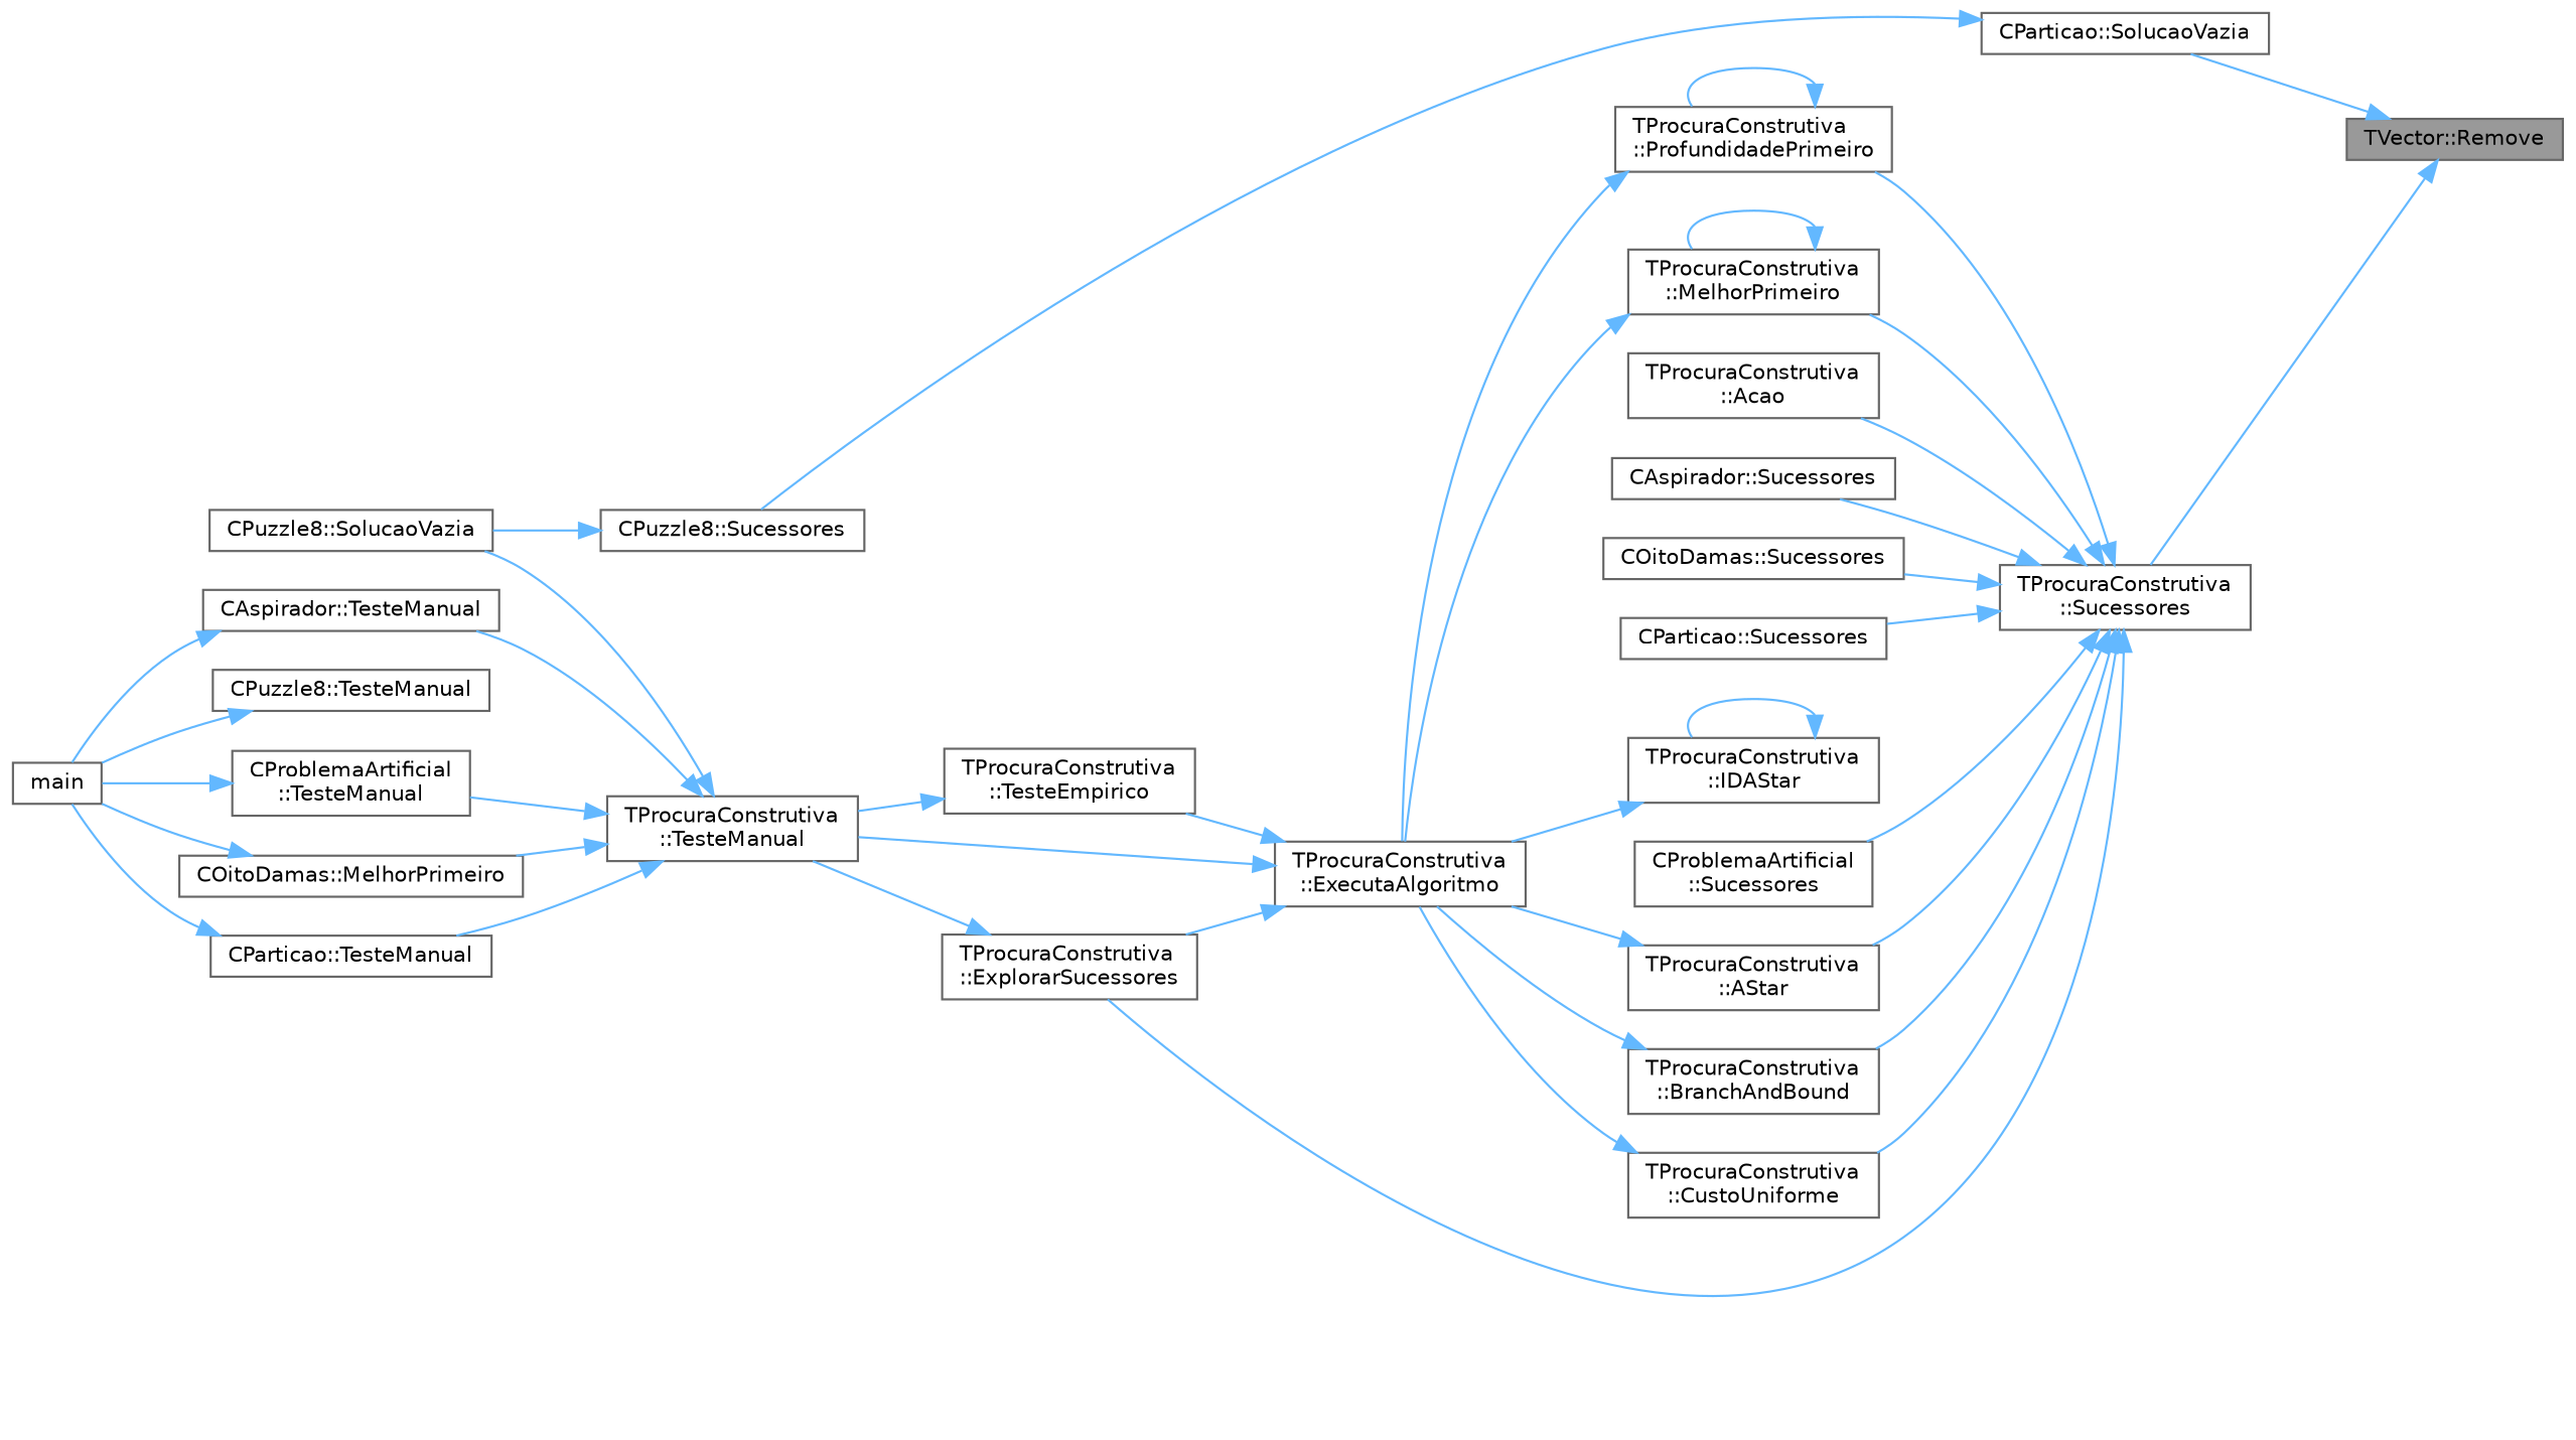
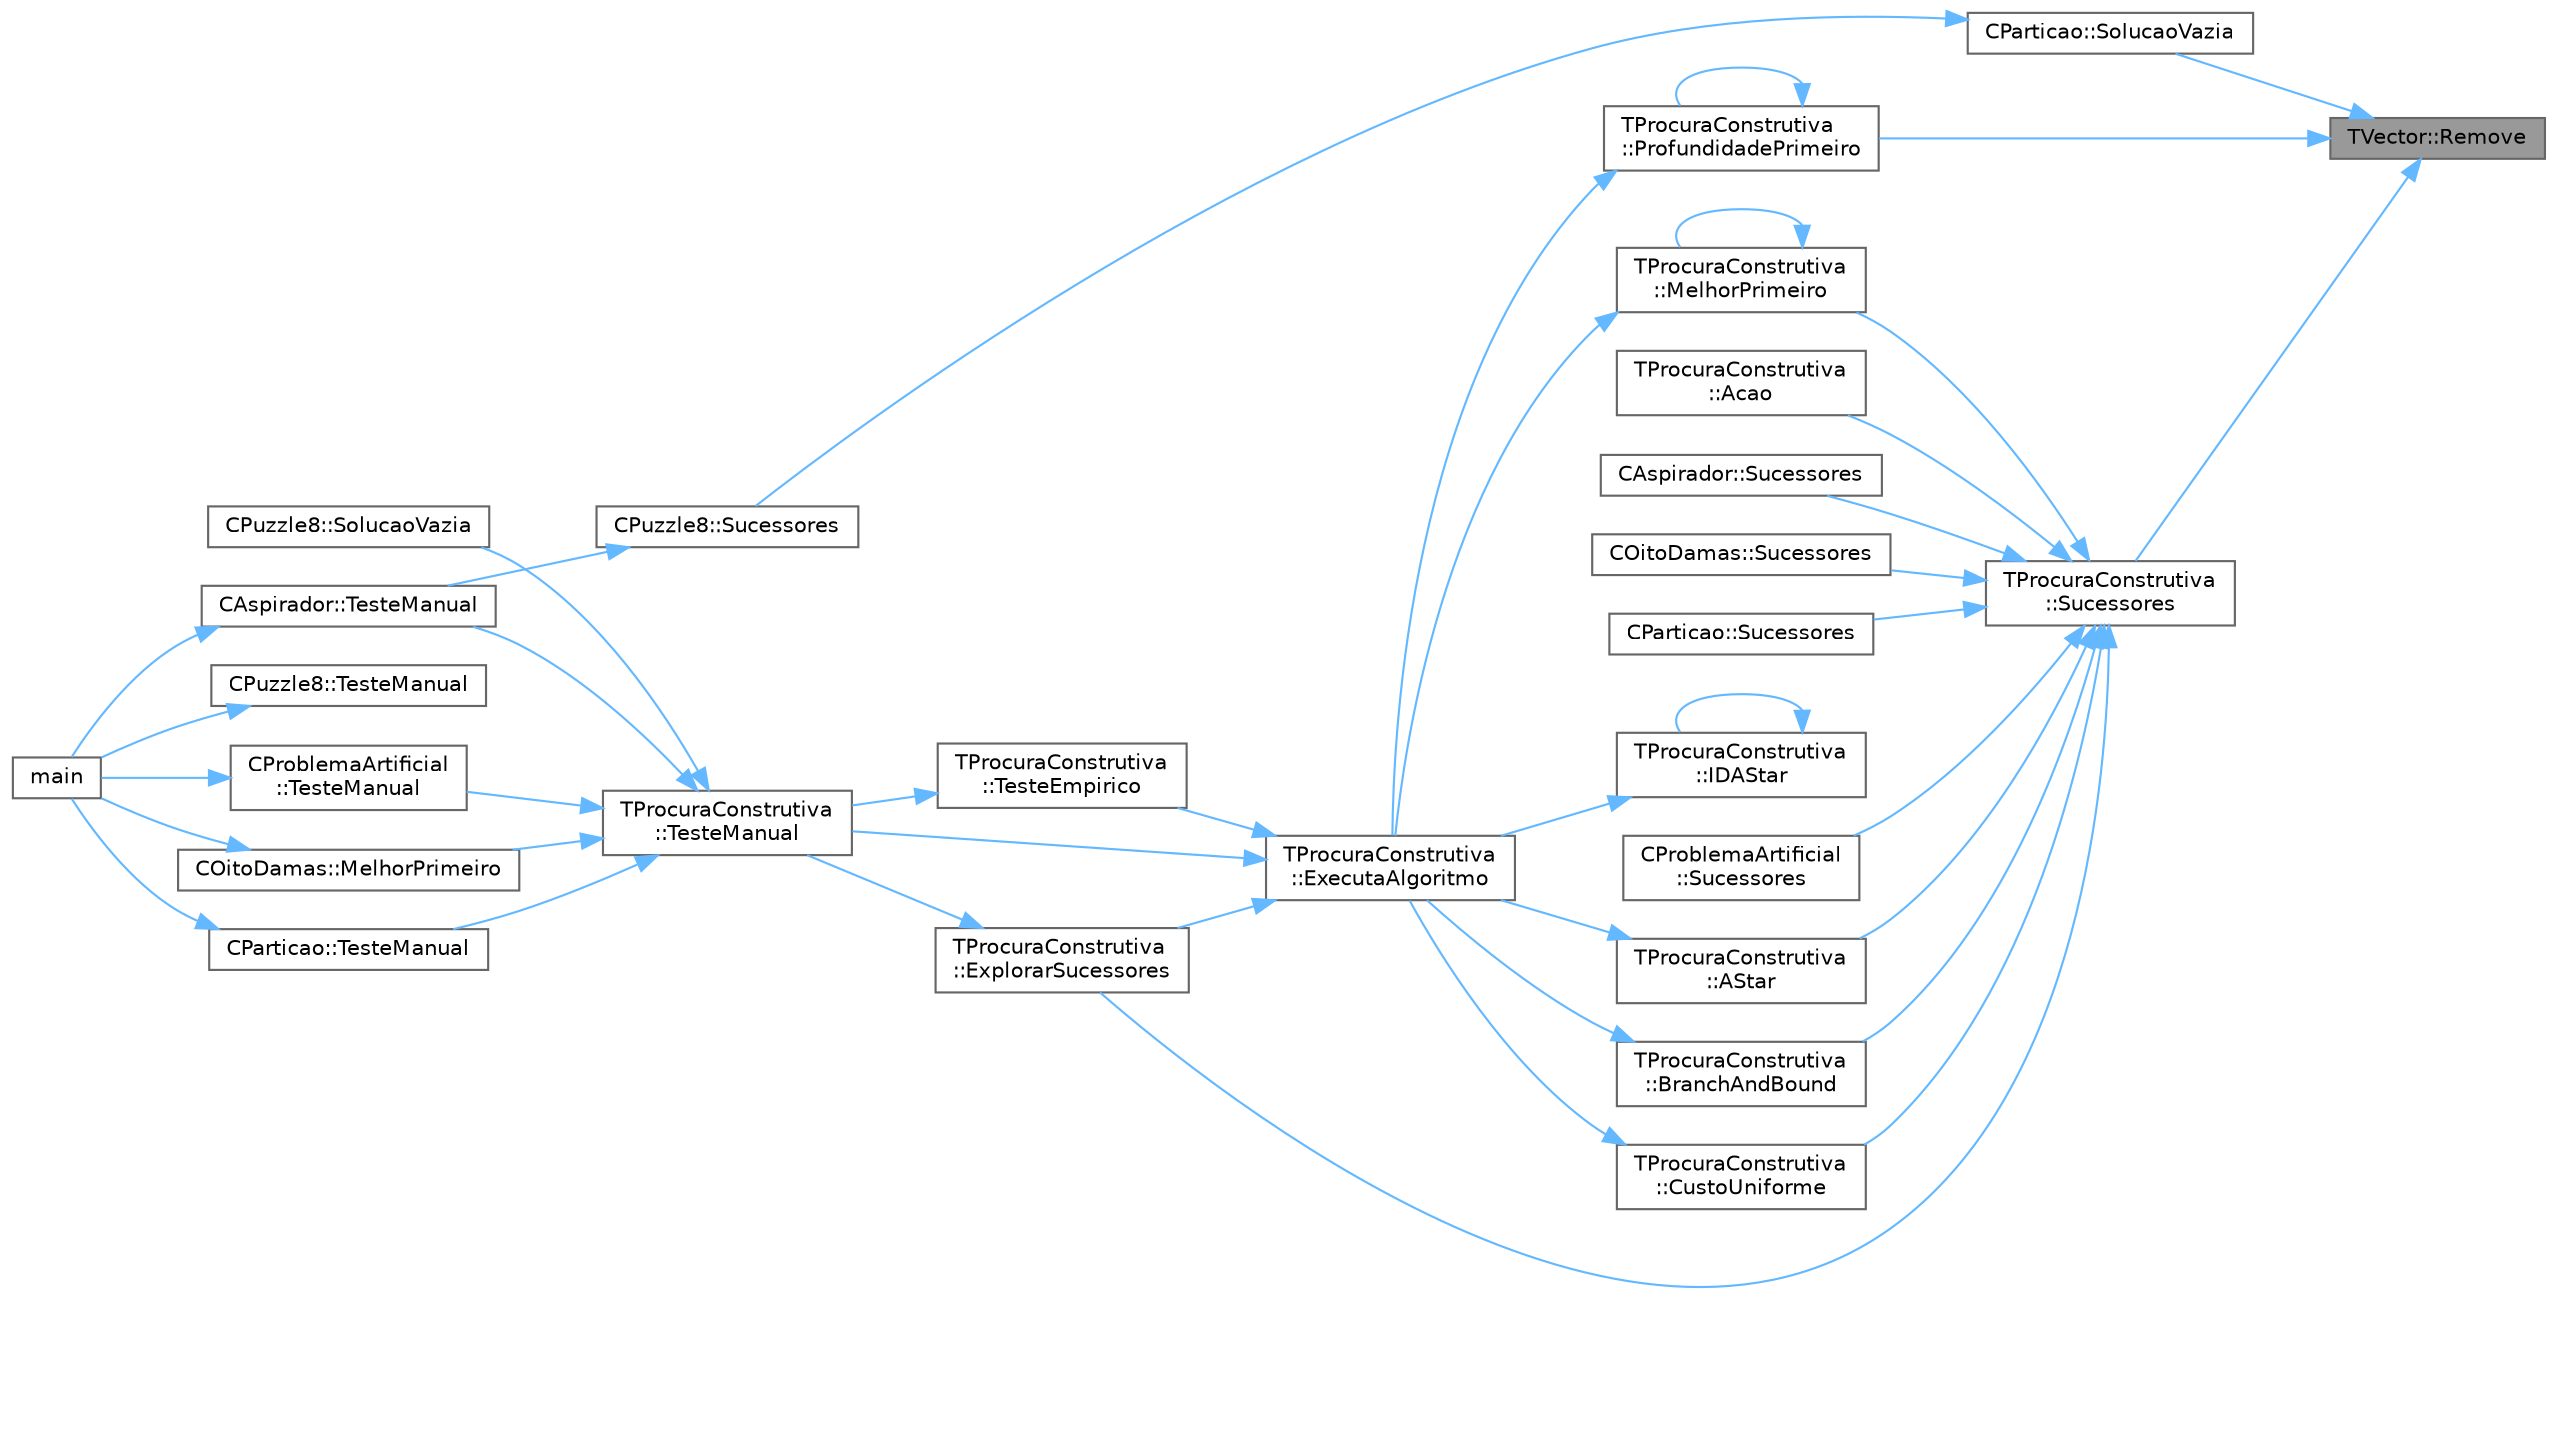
  digraph {
    rankdir=RL
    node [color=grey40 fillcolor=white fontname=Helvetica fontsize=10 shape=box style=filled]
    edge [color=steelblue1 dir=back fontname=Helvetica fontsize=10 labelfontname=Helvetica labelfontsize=10 style=solid]
    n1 [color=gray40 fillcolor=grey60 fontcolor=black height=0.2 label="TVector::Remove" width=0.4]
    n2 [height=0.2 label="CParticao::SolucaoVazia" width=0.4]
    n3 [height=0.2 label="TProcuraConstrutiva\l::Sucessores" width=0.4]
    n4 [height=0.2 label="CPuzzle8::Sucessores" width=0.4]
    n5 [height=0.2 label="TProcuraConstrutiva\l::Acao" width=0.4]
    n6 [height=0.2 label="TProcuraConstrutiva\l::AStar" width=0.4]
    n7 [height=0.2 label="TProcuraConstrutiva\l::ExplorarSucessores" width=0.4]
    n8 [height=0.2 label="TProcuraConstrutiva\l::BranchAndBound" width=0.4]
    n9 [height=0.2 label="TProcuraConstrutiva\l::CustoUniforme" width=0.4]
    n10 [height=0.2 label="TProcuraConstrutiva\l::MelhorPrimeiro" width=0.4]
    n11 [height=0.2 label="TProcuraConstrutiva\l::ProfundidadePrimeiro" width=0.4]
    n12 [height=0.2 label="CAspirador::Sucessores" width=0.4]
    n13 [height=0.2 label="COitoDamas::Sucessores" width=0.4]
    n14 [height=0.2 label="CParticao::Sucessores" width=0.4]
    n15 [height=0.2 label="CProblemaArtificial\l::Sucessores" width=0.4]
    n16 [height=0.2 label="TProcuraConstrutiva\l::ExecutaAlgoritmo" width=0.4]
    n17 [height=0.2 label="TProcuraConstrutiva\l::TesteManual" width=0.4]
    n18 [height=0.2 label="TProcuraConstrutiva\l::IDAStar" width=0.4]
    n19 [height=0.2 label="CPuzzle8::SolucaoVazia" width=0.4]
    n20 [height=0.2 label="TProcuraConstrutiva\l::TesteEmpirico" width=0.4]
    n21 [height=0.2 label="CAspirador::TesteManual" width=0.4]
    n22 [height=0.2 label="COitoDamas::MelhorPrimeiro" width=0.4]
    n23 [height=0.2 label="CParticao::TesteManual" width=0.4]
    n24 [height=0.2 label="CProblemaArtificial\l::TesteManual" width=0.4]
    n25 [height=0.2 label=main width=0.4]
    n26 [height=0.2 label="CPuzzle8::TesteManual" width=0.4]
    n1 -> n2
    n1 -> n3
    n2 -> n4
    n3 -> n5
    n3 -> n6
    n3 -> n7
    n3 -> n8
    n3 -> n9
    n3 -> n10
-   n3 -> n11
+   n1 -> n11
    n3 -> n12
    n3 -> n13
    n3 -> n14
    n3 -> n15
-   n4 -> n19
+   n4 -> n21
    n6 -> n16
    n7 -> n17
    n8 -> n16
    n9 -> n16
    n10 -> n10
    n10 -> n16
    n11 -> n11
    n11 -> n16
    n16 -> n7
    n16 -> n17
    n16 -> n20
    n17 -> n19
    n17 -> n21
    n17 -> n22
    n17 -> n23
    n17 -> n24
    n18 -> n16
    n18 -> n18
    n20 -> n17
    n21 -> n25
    n22 -> n25
    n23 -> n25
    n24 -> n25
    n26 -> n25
  }
